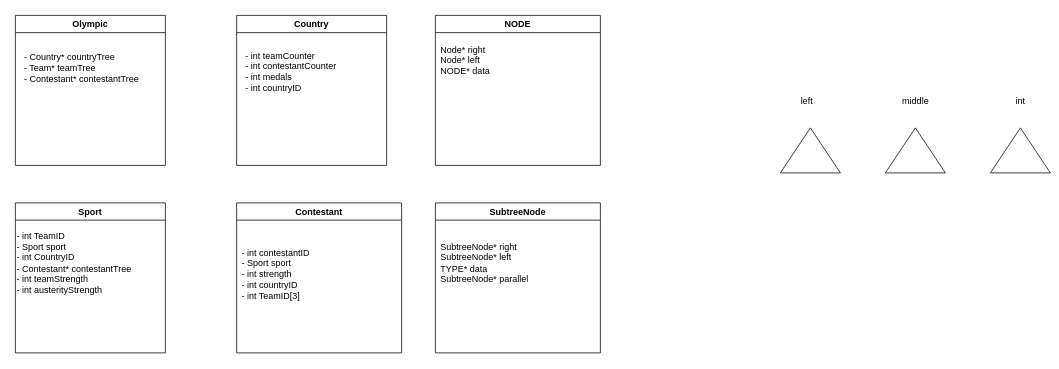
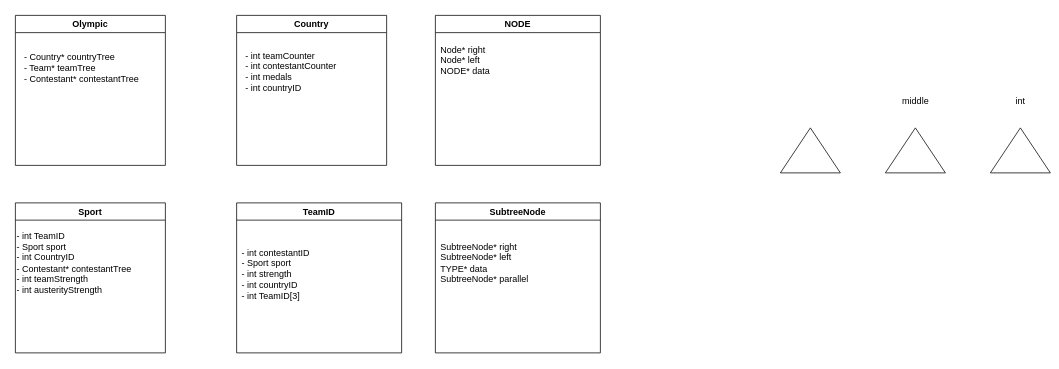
  <mxCell id="0" />
  <mxCell id="1" parent="0" />
  <mxCell id="2" value="Olympic" style="swimlane;whiteSpace=wrap;html=1;" parent="1" vertex="1"><mxGeometry x="20" y="20" width="200" height="200" as="geometry" /></mxCell>
  <mxCell id="3" value="- Country* countryTree&lt;br&gt;- Team* teamTree&lt;br&gt;- Contestant* contestantTree&lt;br&gt;" style="text;html=1;align=left;verticalAlign=middle;resizable=0;points=[];autosize=1;strokeColor=none;fillColor=none;" parent="2" vertex="1"><mxGeometry x="10" y="40" width="180" height="60" as="geometry" /></mxCell>
  <mxCell id="4" value="Country" style="swimlane;whiteSpace=wrap;html=1;" parent="1" vertex="1"><mxGeometry x="315" y="20" width="200" height="200" as="geometry" /></mxCell>
  <mxCell id="5" value="- int teamCounter&lt;br&gt;- int contestantCounter&lt;br&gt;- int medals&lt;br&gt;- int countryID" style="text;html=1;align=left;verticalAlign=middle;resizable=0;points=[];autosize=1;strokeColor=none;fillColor=none;" parent="4" vertex="1"><mxGeometry x="10" y="40" width="140" height="70" as="geometry" /></mxCell>
  <mxCell id="6" value="Sport" style="swimlane;whiteSpace=wrap;html=1;" parent="1" vertex="1"><mxGeometry x="20" y="270" width="200" height="200" as="geometry" /></mxCell>
  <mxCell id="7" value="- int TeamID&lt;br&gt;- Sport sport&lt;br&gt;- int CountryID&lt;br&gt;- Contestant* contestantTree&lt;br&gt;- int teamStrength&lt;br&gt;- int austerityStrength" style="text;html=1;align=left;verticalAlign=middle;resizable=0;points=[];autosize=1;strokeColor=none;fillColor=none;" parent="6" vertex="1"><mxGeometry y="30" width="180" height="100" as="geometry" /></mxCell>
- <mxCell id="8" value="Contestant" style="swimlane;whiteSpace=wrap;html=1;" parent="1" vertex="1"><mxGeometry x="315" y="270" width="220" height="200" as="geometry" /></mxCell>
+ <mxCell id="8" value="TeamID" style="swimlane;whiteSpace=wrap;html=1;" parent="1" vertex="1"><mxGeometry x="315" y="270" width="220" height="200" as="geometry" /></mxCell>
  <mxCell id="9" value="- int contestantID&lt;br&gt;- Sport sport&lt;br&gt;- int strength&lt;br&gt;- int countryID&lt;br&gt;- int TeamID[3]&lt;br&gt;" style="text;html=1;align=left;verticalAlign=middle;resizable=0;points=[];autosize=1;strokeColor=none;fillColor=none;" parent="8" vertex="1"><mxGeometry x="5" y="50" width="110" height="90" as="geometry" /></mxCell>
  <mxCell id="10" value="" style="triangle;whiteSpace=wrap;html=1;rotation=-90;" parent="1" vertex="1"><mxGeometry x="1050" y="160" width="60" height="80" as="geometry" /></mxCell>
  <mxCell id="11" value="" style="triangle;whiteSpace=wrap;html=1;rotation=-90;" parent="1" vertex="1"><mxGeometry x="1190" y="160" width="60" height="80" as="geometry" /></mxCell>
  <mxCell id="12" value="" style="triangle;whiteSpace=wrap;html=1;rotation=-90;" parent="1" vertex="1"><mxGeometry x="1330" y="160" width="60" height="80" as="geometry" /></mxCell>
- <mxCell id="13" value="left" style="text;html=1;align=center;verticalAlign=middle;resizable=0;points=[];autosize=1;strokeColor=none;fillColor=none;" parent="1" vertex="1"><mxGeometry x="1055" y="120" width="40" height="30" as="geometry" /></mxCell>
  <mxCell id="14" value="middle" style="text;html=1;align=center;verticalAlign=middle;resizable=0;points=[];autosize=1;strokeColor=none;fillColor=none;" parent="1" vertex="1"><mxGeometry x="1190" y="120" width="60" height="30" as="geometry" /></mxCell>
  <mxCell id="15" value="int" style="text;html=1;align=center;verticalAlign=middle;resizable=0;points=[];autosize=1;strokeColor=none;fillColor=none;" parent="1" vertex="1"><mxGeometry x="1335" y="120" width="50" height="30" as="geometry" /></mxCell>
  <mxCell id="16" value="NODE" style="swimlane;whiteSpace=wrap;html=1;" vertex="1" parent="1"><mxGeometry x="580" y="20" width="220" height="200" as="geometry" /></mxCell>
  <mxCell id="17" value="Node* right&lt;br&gt;Node*&amp;nbsp;left&lt;br&gt;NODE* data" style="text;html=1;align=left;verticalAlign=middle;resizable=0;points=[];autosize=1;strokeColor=none;fillColor=none;" vertex="1" parent="16"><mxGeometry x="5" y="30" width="90" height="60" as="geometry" /></mxCell>
  <mxCell id="18" value="SubtreeNode" style="swimlane;whiteSpace=wrap;html=1;" vertex="1" parent="1"><mxGeometry x="580" y="270" width="220" height="200" as="geometry" /></mxCell>
  <mxCell id="19" value="SubtreeNode* right&lt;br&gt;SubtreeNode* left&lt;br&gt;TYPE* data&lt;br&gt;SubtreeNode* parallel" style="text;html=1;align=left;verticalAlign=middle;resizable=0;points=[];autosize=1;strokeColor=none;fillColor=none;" vertex="1" parent="18"><mxGeometry x="5" y="45" width="140" height="70" as="geometry" /></mxCell>
